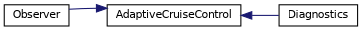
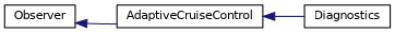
  digraph {
    rankdir=LR
    node [color=black fillcolor=white fontname=Helvetica fontsize=10 shape=record style=filled]
    edge [color=midnightblue dir=back fontname=Helvetica fontsize=10 labelfontname=Helvetica labelfontsize=10 style=solid]
    n1 [height=0.2 label=Observer width=0.4]
    n2 [height=0.2 label=AdaptiveCruiseControl width=0.4]
    n3 [height=0.2 label=Diagnostics width=0.4]
-   n2 -> n1
+   n1 -> n2
    n2 -> n3
  }
